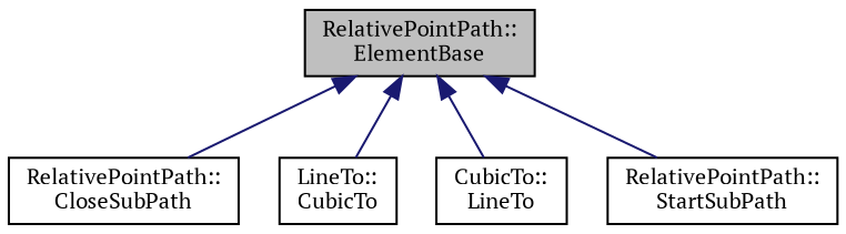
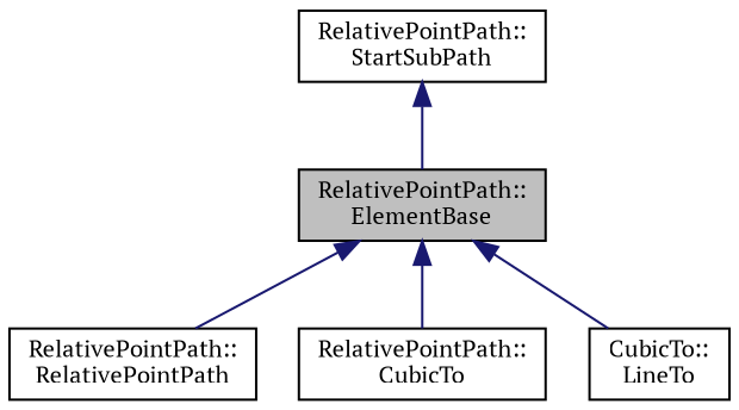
  digraph {
    fontname="PT Serif"
    rankdir=TB
    node [color=black fontname="PT Serif" fontsize=10 shape=record]
    edge [color=midnightblue dir=back fontname="PT Serif" fontsize=10 labelfontname=Helvetica labelfontsize=10 style=solid]
    n1 [fillcolor=grey75 fontcolor=black height=0.2 label="RelativePointPath::\lElementBase" style=filled width=0.4]
-   n2 [height=0.2 label="RelativePointPath::\lCloseSubPath" width=0.4]
-   n3 [height=0.2 label="LineTo::\lCubicTo" width=0.4]
+   n2 [height=0.2 label="RelativePointPath::\lRelativePointPath" width=0.4]
+   n3 [height=0.2 label="RelativePointPath::\lCubicTo" width=0.4]
    n4 [height=0.2 label="CubicTo::\lLineTo" width=0.4]
    n5 [height=0.2 label="RelativePointPath::\lStartSubPath" width=0.4]
    n1 -> n2
    n1 -> n3
    n1 -> n4
-   n1 -> n5
+   n5 -> n1
  }
